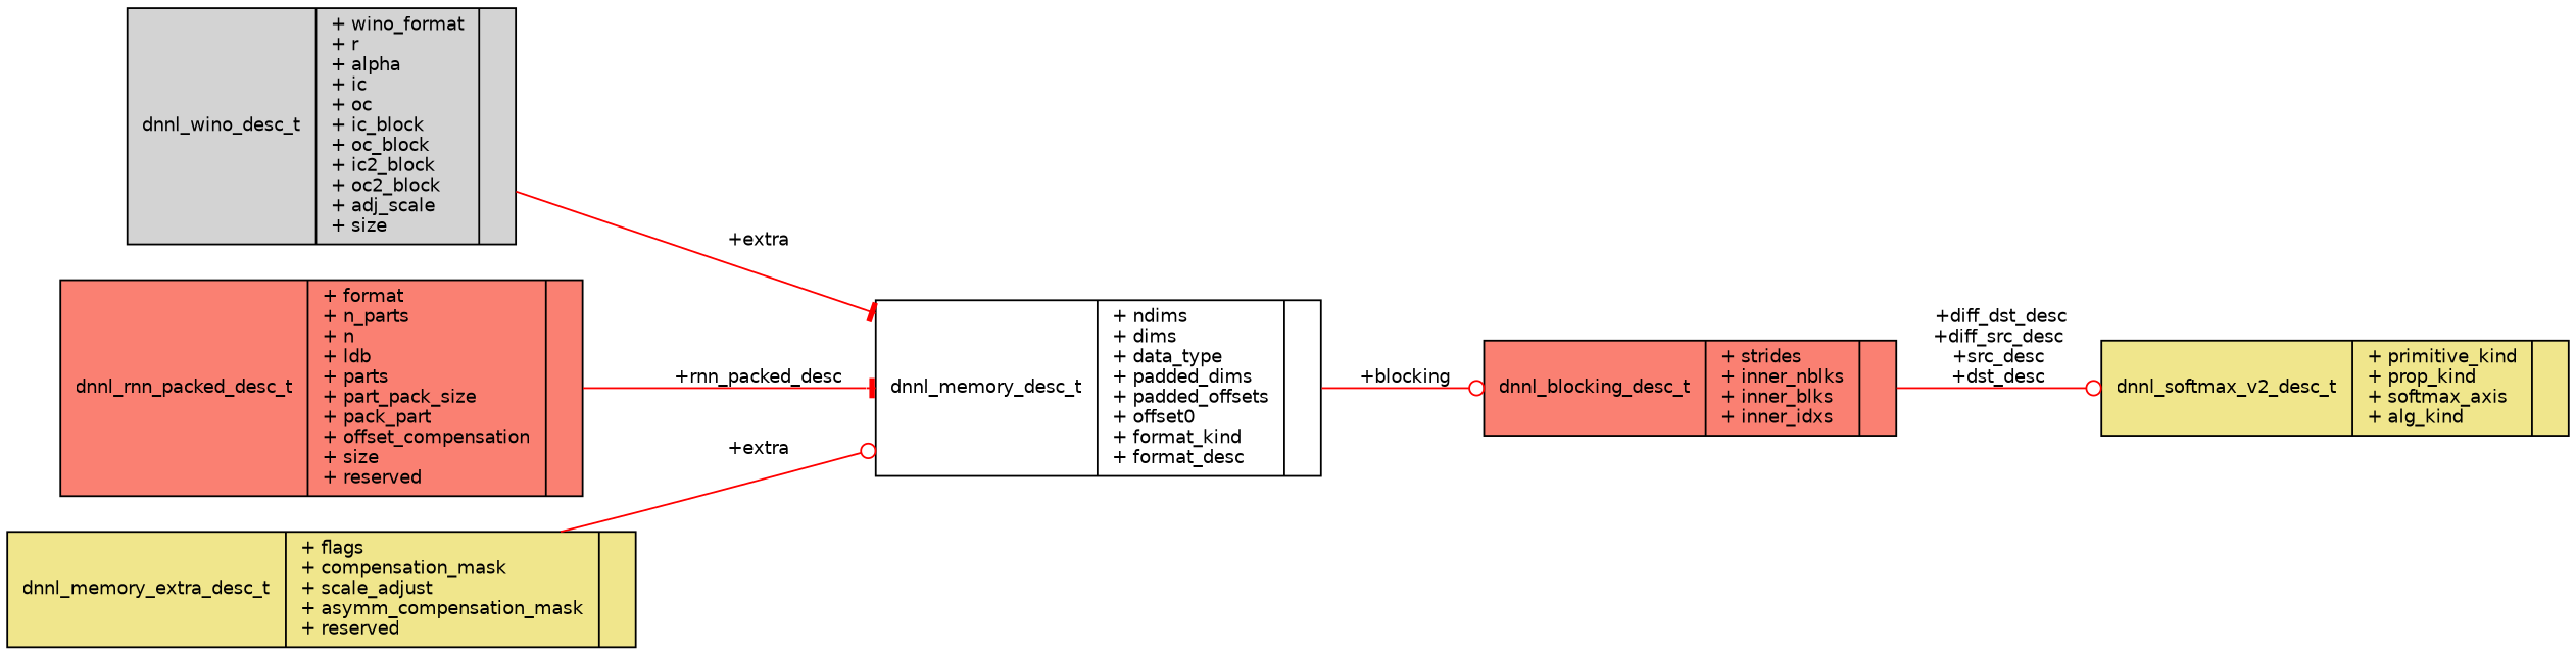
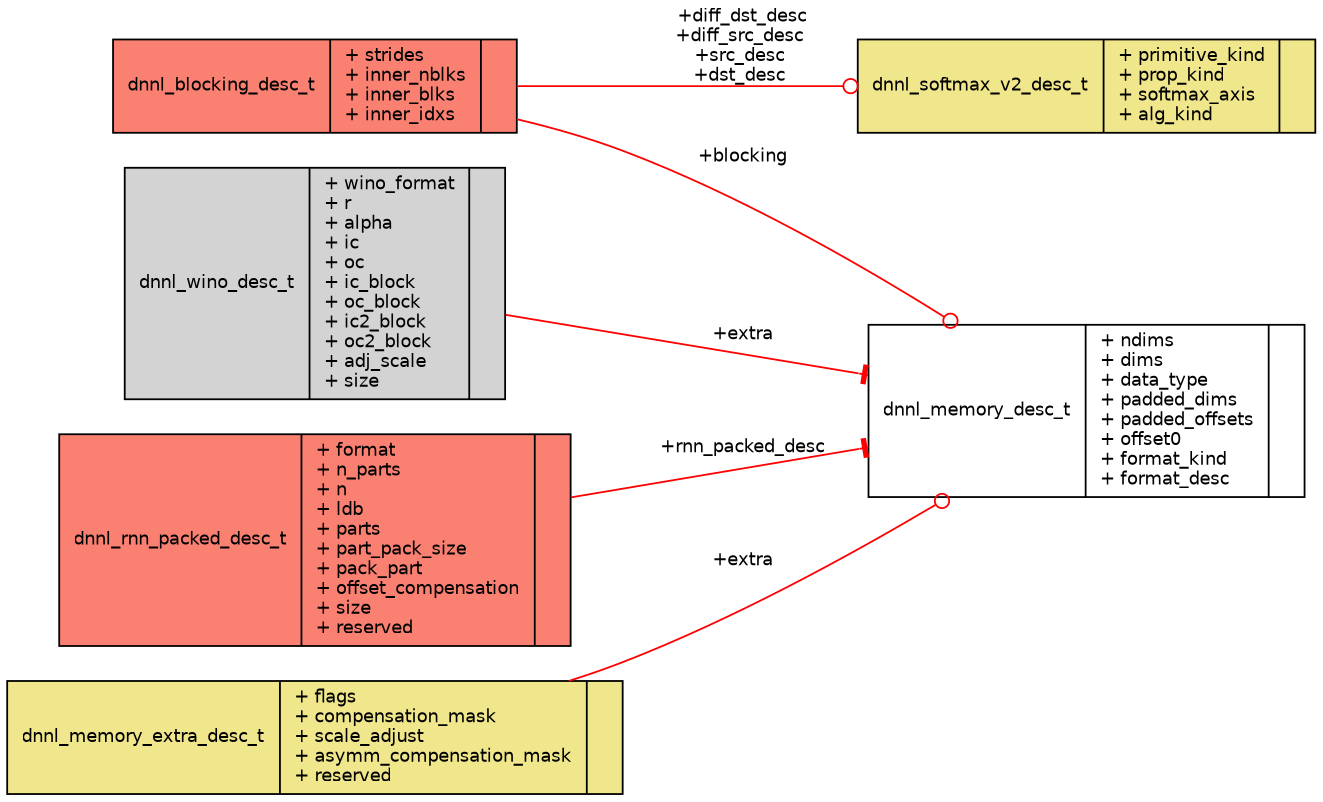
  digraph {
    rankdir=LR
    node [color=black fillcolor=khaki fontname=Helvetica fontsize=10 shape=record style=filled]
    edge [arrowhead=odot color=red fontname=Helvetica fontsize=10 labelfontname=Helvetica labelfontsize=10 style=solid]
    n1 [fontcolor=black height=0.2 label="{dnnl_softmax_v2_desc_t\n|+ primitive_kind\l+ prop_kind\l+ softmax_axis\l+ alg_kind\l|}" width=0.4]
    n2 [fillcolor=white height=0.2 label="{dnnl_memory_desc_t\n|+ ndims\l+ dims\l+ data_type\l+ padded_dims\l+ padded_offsets\l+ offset0\l+ format_kind\l+ format_desc\l|}" width=0.4]
    n3 [fillcolor=lightgrey height=0.2 label="{dnnl_wino_desc_t\n|+ wino_format\l+ r\l+ alpha\l+ ic\l+ oc\l+ ic_block\l+ oc_block\l+ ic2_block\l+ oc2_block\l+ adj_scale\l+ size\l|}" width=0.4]
    n4 [fillcolor=salmon height=0.2 label="{dnnl_blocking_desc_t\n|+ strides\l+ inner_nblks\l+ inner_blks\l+ inner_idxs\l|}" width=0.4]
    n5 [fillcolor=salmon height=0.2 label="{dnnl_rnn_packed_desc_t\n|+ format\l+ n_parts\l+ n\l+ ldb\l+ parts\l+ part_pack_size\l+ pack_part\l+ offset_compensation\l+ size\l+ reserved\l|}" width=0.4]
    n6 [height=0.2 label="{dnnl_memory_extra_desc_t\n|+ flags\l+ compensation_mask\l+ scale_adjust\l+ asymm_compensation_mask\l+ reserved\l|}" width=0.4]
    n3 -> n2 [arrowhead=tee label=" +extra"]
    n4 -> n1 [label=" +diff_dst_desc\n+diff_src_desc\n+src_desc\n+dst_desc"]
-   n2 -> n4 [label=" +blocking"]
+   n4 -> n2 [label=" +blocking"]
    n5 -> n2 [arrowhead=tee label=" +rnn_packed_desc"]
    n6 -> n2 [label=" +extra"]
  }
